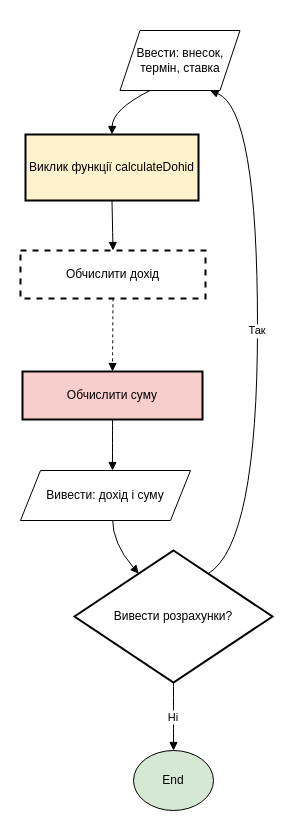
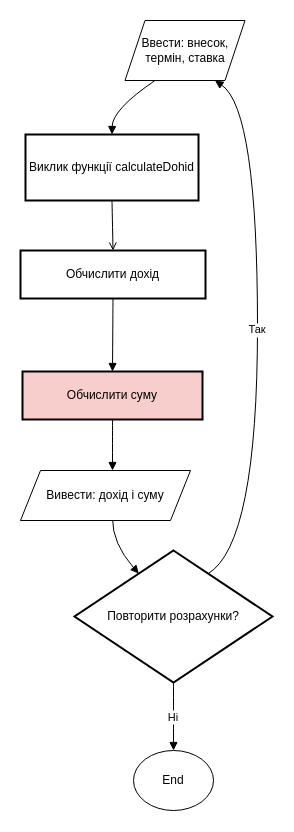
  <mxCell id="0" />
  <mxCell id="1" parent="0" />
- <mxCell id="2" value="Виклик функції calculateDohid" style="whiteSpace=wrap;strokeWidth=2;fillColor=#fff2cc;" vertex="1" parent="1"><mxGeometry x="25" y="134" width="173" height="66" as="geometry" /></mxCell>
- <mxCell id="3" value="Обчислити дохід" style="whiteSpace=wrap;strokeWidth=2;dashed=1;" vertex="1" parent="1"><mxGeometry x="20" y="250" width="185" height="48" as="geometry" /></mxCell>
+ <mxCell id="2" value="Виклик функції calculateDohid" style="whiteSpace=wrap;strokeWidth=2;" vertex="1" parent="1"><mxGeometry x="25" y="134" width="173" height="66" as="geometry" /></mxCell>
+ <mxCell id="3" value="Обчислити дохід" style="whiteSpace=wrap;strokeWidth=2;" vertex="1" parent="1"><mxGeometry x="20" y="250" width="185" height="48" as="geometry" /></mxCell>
  <mxCell id="4" value="Обчислити суму" style="whiteSpace=wrap;strokeWidth=2;fillColor=#f8cecc;" vertex="1" parent="1"><mxGeometry x="22" y="371" width="180" height="48" as="geometry" /></mxCell>
- <mxCell id="5" value="Вивести розрахунки?" style="rhombus;strokeWidth=2;whiteSpace=wrap;" vertex="1" parent="1"><mxGeometry x="74" y="550" width="198" height="132" as="geometry" /></mxCell>
+ <mxCell id="5" value="Повторити розрахунки?" style="rhombus;strokeWidth=2;whiteSpace=wrap;" vertex="1" parent="1"><mxGeometry x="74" y="550" width="198" height="132" as="geometry" /></mxCell>
  <mxCell id="6" value="" style="curved=1;startArrow=none;endArrow=block;exitX=0.25;exitY=1;entryX=0.5;entryY=0.01;rounded=0;exitDx=0;exitDy=0;" edge="1" parent="1" source="13" target="2"><mxGeometry relative="1" as="geometry"><Array as="points"><mxPoint x="112" y="109" /></Array><mxPoint x="144.333" y="84" as="sourcePoint" /></mxGeometry></mxCell>
- <mxCell id="7" value="" style="curved=1;startArrow=none;endArrow=block;exitX=0.5;exitY=1.01;entryX=0.5;entryY=0.01;rounded=0;" edge="1" parent="1" source="2" target="3"><mxGeometry relative="1" as="geometry"><Array as="points" /></mxGeometry></mxCell>
- <mxCell id="8" value="" style="curved=1;startArrow=none;endArrow=block;exitX=0.5;exitY=1.02;entryX=0.5;entryY=0;rounded=0;dashed=1;" edge="1" parent="1" source="3" target="4"><mxGeometry relative="1" as="geometry"><Array as="points" /></mxGeometry></mxCell>
+ <mxCell id="7" value="" style="curved=1;startArrow=none;endArrow=open;exitX=0.5;exitY=1.01;entryX=0.5;entryY=0.01;rounded=0;" edge="1" parent="1" source="2" target="3"><mxGeometry relative="1" as="geometry"><Array as="points" /></mxGeometry></mxCell>
+ <mxCell id="8" value="" style="curved=1;startArrow=none;endArrow=block;exitX=0.5;exitY=1.02;entryX=0.5;entryY=0;rounded=0;" edge="1" parent="1" source="3" target="4"><mxGeometry relative="1" as="geometry"><Array as="points" /></mxGeometry></mxCell>
  <mxCell id="9" value="" style="curved=1;startArrow=none;endArrow=block;exitX=0.5;exitY=1.01;entryX=0.5;entryY=-0.01;rounded=0;" edge="1" parent="1" source="4"><mxGeometry relative="1" as="geometry"><Array as="points" /><mxPoint x="112" y="470" as="targetPoint" /></mxGeometry></mxCell>
  <mxCell id="10" value="" style="curved=1;startArrow=none;endArrow=block;exitX=0.5;exitY=1;entryX=0.23;entryY=0;rounded=0;" edge="1" parent="1" target="5"><mxGeometry relative="1" as="geometry"><Array as="points"><mxPoint x="112" y="543" /></Array><mxPoint x="112" y="518" as="sourcePoint" /></mxGeometry></mxCell>
  <mxCell id="11" value="Так" style="curved=1;startArrow=none;endArrow=block;exitX=0.77;exitY=0;entryX=0.75;entryY=1;rounded=0;entryDx=0;entryDy=0;" edge="1" parent="1" source="5" target="13"><mxGeometry relative="1" as="geometry"><Array as="points"><mxPoint x="257" y="543" /><mxPoint x="257" y="109" /></Array><mxPoint x="223.667" y="84" as="targetPoint" /></mxGeometry></mxCell>
  <mxCell id="12" value="Ні" style="curved=1;startArrow=none;endArrow=block;exitX=0.5;exitY=1;entryX=0.5;entryY=-0.01;rounded=0;" edge="1" parent="1" source="5"><mxGeometry relative="1" as="geometry"><Array as="points" /><mxPoint x="173" y="750" as="targetPoint" /></mxGeometry></mxCell>
- <mxCell id="13" value="Ввести: внесок, термін, ставка" style="shape=parallelogram;perimeter=parallelogramPerimeter;whiteSpace=wrap;html=1;fixedSize=1;" vertex="1" parent="1"><mxGeometry x="119.5" y="30" width="120" height="60" as="geometry" /></mxCell>
- <mxCell id="14" value="End" style="ellipse;whiteSpace=wrap;html=1;fillColor=#d5e8d4;" vertex="1" parent="1"><mxGeometry x="133" y="750" width="80" height="60" as="geometry" /></mxCell>
+ <mxCell id="13" value="Ввести: внесок, термін, ставка" style="shape=parallelogram;perimeter=parallelogramPerimeter;whiteSpace=wrap;html=1;fixedSize=1;" vertex="1" parent="1"><mxGeometry x="124.5" y="20" width="120" height="60" as="geometry" /></mxCell>
+ <mxCell id="14" value="End" style="ellipse;whiteSpace=wrap;html=1;" vertex="1" parent="1"><mxGeometry x="133" y="750" width="80" height="60" as="geometry" /></mxCell>
  <mxCell id="15" value="Вивести: дохід і суму" style="shape=parallelogram;perimeter=parallelogramPerimeter;whiteSpace=wrap;html=1;fixedSize=1;" vertex="1" parent="1"><mxGeometry x="20" y="470" width="170" height="50" as="geometry" /></mxCell>
